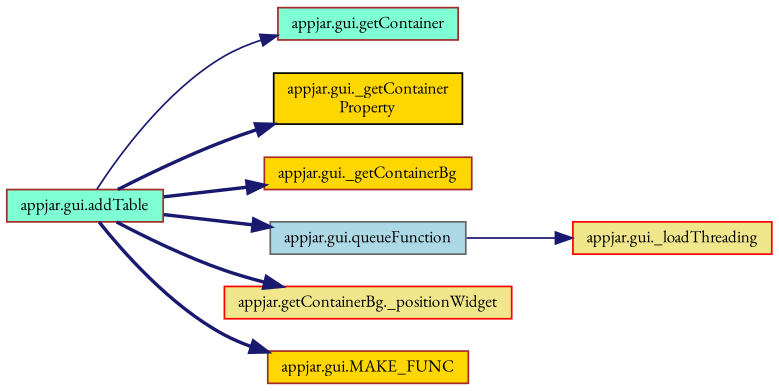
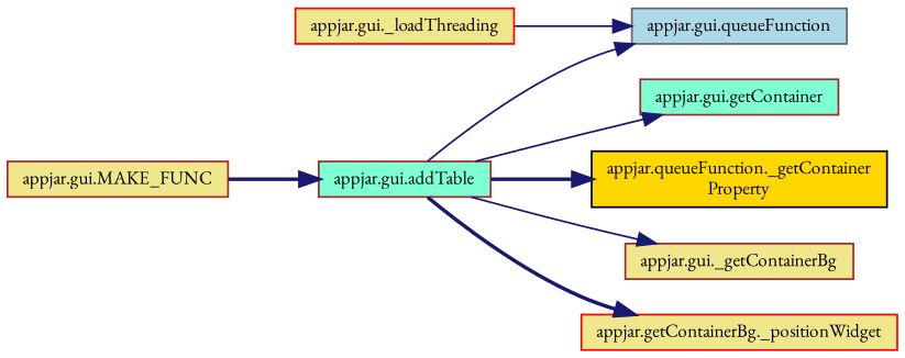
  digraph {
    fontname="EB Garamond"
    rankdir=LR
    node [color=brown fillcolor=khaki fontname="EB Garamond" fontsize=10 shape=record style=filled]
    edge [color=midnightblue fontname="EB Garamond" fontsize=10 labelfontname=Helvetica labelfontsize=10 style=bold]
    n1 [fillcolor=aquamarine fontcolor=black height=0.2 label="appjar.gui.addTable" width=0.4]
    n2 [fillcolor=aquamarine height=0.2 label="appjar.gui.getContainer" width=0.4]
-   n3 [color=black fillcolor=gold height=0.2 label="appjar.gui._getContainer\lProperty" width=0.4]
-   n4 [fillcolor=gold height=0.2 label="appjar.gui._getContainerBg" width=0.4]
+   n3 [color=black fillcolor=gold height=0.2 label="appjar.queueFunction._getContainer\lProperty" width=0.4]
+   n4 [height=0.2 label="appjar.gui._getContainerBg" width=0.4]
    n5 [color=gray40 fillcolor=lightblue height=0.2 label="appjar.gui.queueFunction" width=0.4]
    n6 [color=red height=0.2 label="appjar.getContainerBg._positionWidget" width=0.4]
-   n7 [fillcolor=gold height=0.2 label="appjar.gui.MAKE_FUNC" width=0.4]
+   n7 [height=0.2 label="appjar.gui.MAKE_FUNC" width=0.4]
    n8 [color=red height=0.2 label="appjar.gui._loadThreading" width=0.4]
    n1 -> n2 [style=solid]
    n1 -> n3
-   n1 -> n4
-   n1 -> n5
+   n1 -> n4 [style=solid]
+   n1 -> n5 [style=solid]
    n1 -> n6
-   n1 -> n7
-   n5 -> n8 [style=solid]
+   n7 -> n1
+   n8 -> n5 [style=solid]
  }
